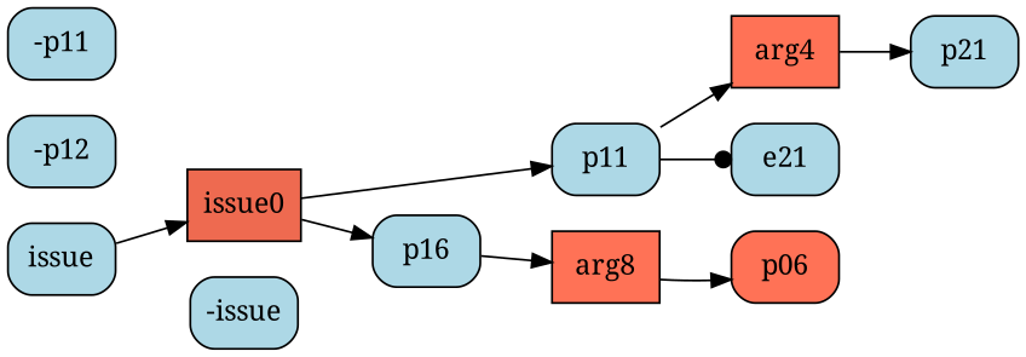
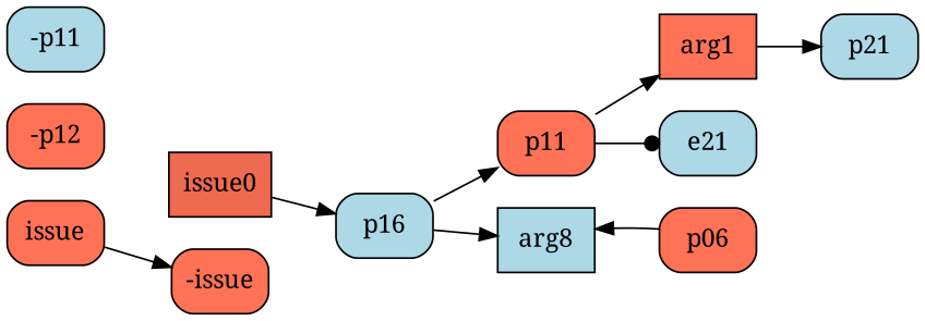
  digraph {
    fontname="Noto Serif"
    rankdir=LR
    node [color=black fillcolor=lightblue fixedsize=false fontname="Noto Serif" shape=box style="rounded,filled"]
    edge [fontname="Noto Serif"]
    n1 [fillcolor=coral2 label=issue0 style=filled]
-   p11
+   p11 [fillcolor=coral1]
    n3 [label=p16]
-   arg1 [fillcolor=coral1 style=filled label=arg4]
+   arg1 [fillcolor=coral1 style=filled]
    e21
-   arg8 [fillcolor=coral1 style=filled]
-   issue
-   "-issue"
+   arg8 [style=filled]
+   issue [fillcolor=coral1]
+   "-issue" [fillcolor=coral1]
    p21
    p06 [fillcolor=coral1]
-   "-p12"
+   "-p12" [fillcolor=coral1]
    "-p11"
-   n1 -> p11
+   n3 -> p11
    n1 -> n3
    p11 -> arg1
    p11 -> e21 [arrowhead=dot]
    n3 -> arg8
    arg1 -> p21
-   arg8 -> p06
-   issue -> n1
+   p06 -> arg8
+   issue -> "-issue"
  }
